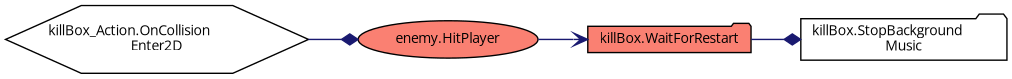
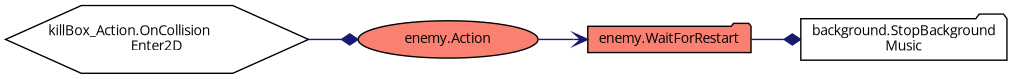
  digraph {
    fontname="Open Sans"
    rankdir=LR
    node [color=black fillcolor=white fontname="Open Sans" fontsize=10 shape=folder style=filled]
    edge [arrowhead=diamond color=midnightblue fontname="Open Sans" fontsize=10 labelfontname=Helvetica labelfontsize=10 style=solid]
    n1 [fontcolor=black height=0.2 label="killBox_Action.OnCollision\lEnter2D" shape=hexagon width=0.4]
-   n2 [fillcolor=salmon height=0.2 label="enemy.HitPlayer" shape=ellipse width=0.4]
-   n3 [fillcolor=salmon height=0.2 label="killBox.WaitForRestart" width=0.4]
-   n4 [height=0.2 label="killBox.StopBackground\lMusic" width=0.4]
+   n2 [fillcolor=salmon height=0.2 label="enemy.Action" shape=ellipse width=0.4]
+   n3 [fillcolor=salmon height=0.2 label="enemy.WaitForRestart" width=0.4]
+   n4 [height=0.2 label="background.StopBackground\lMusic" width=0.4]
    n1 -> n2
    n2 -> n3 [arrowhead=vee]
    n3 -> n4
  }
